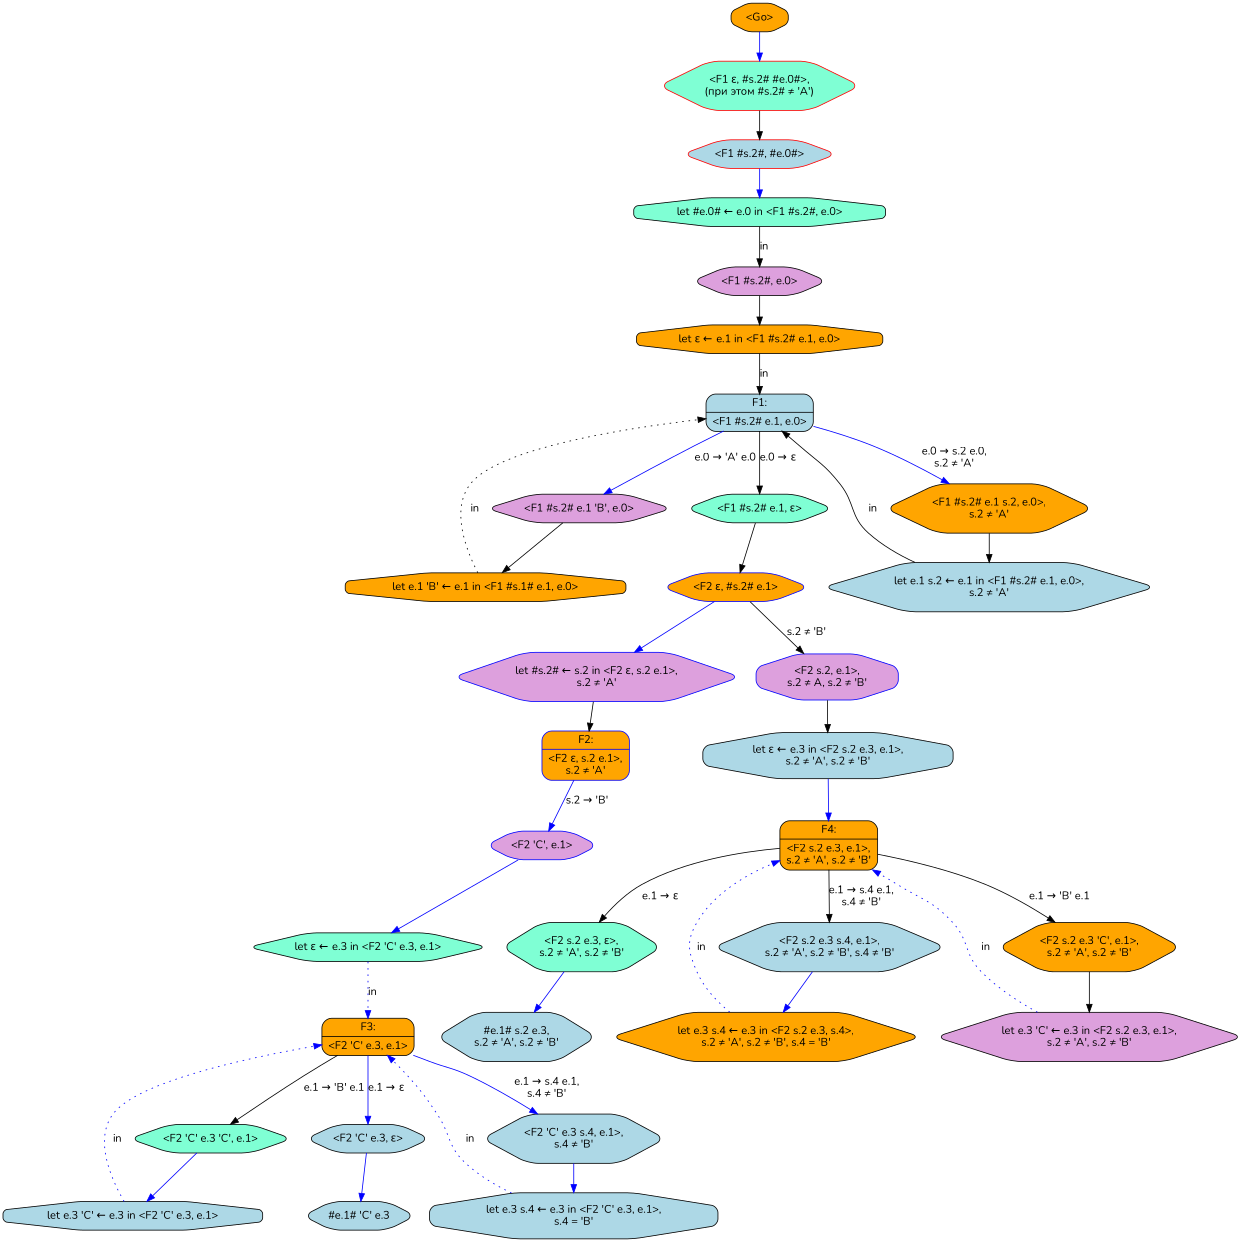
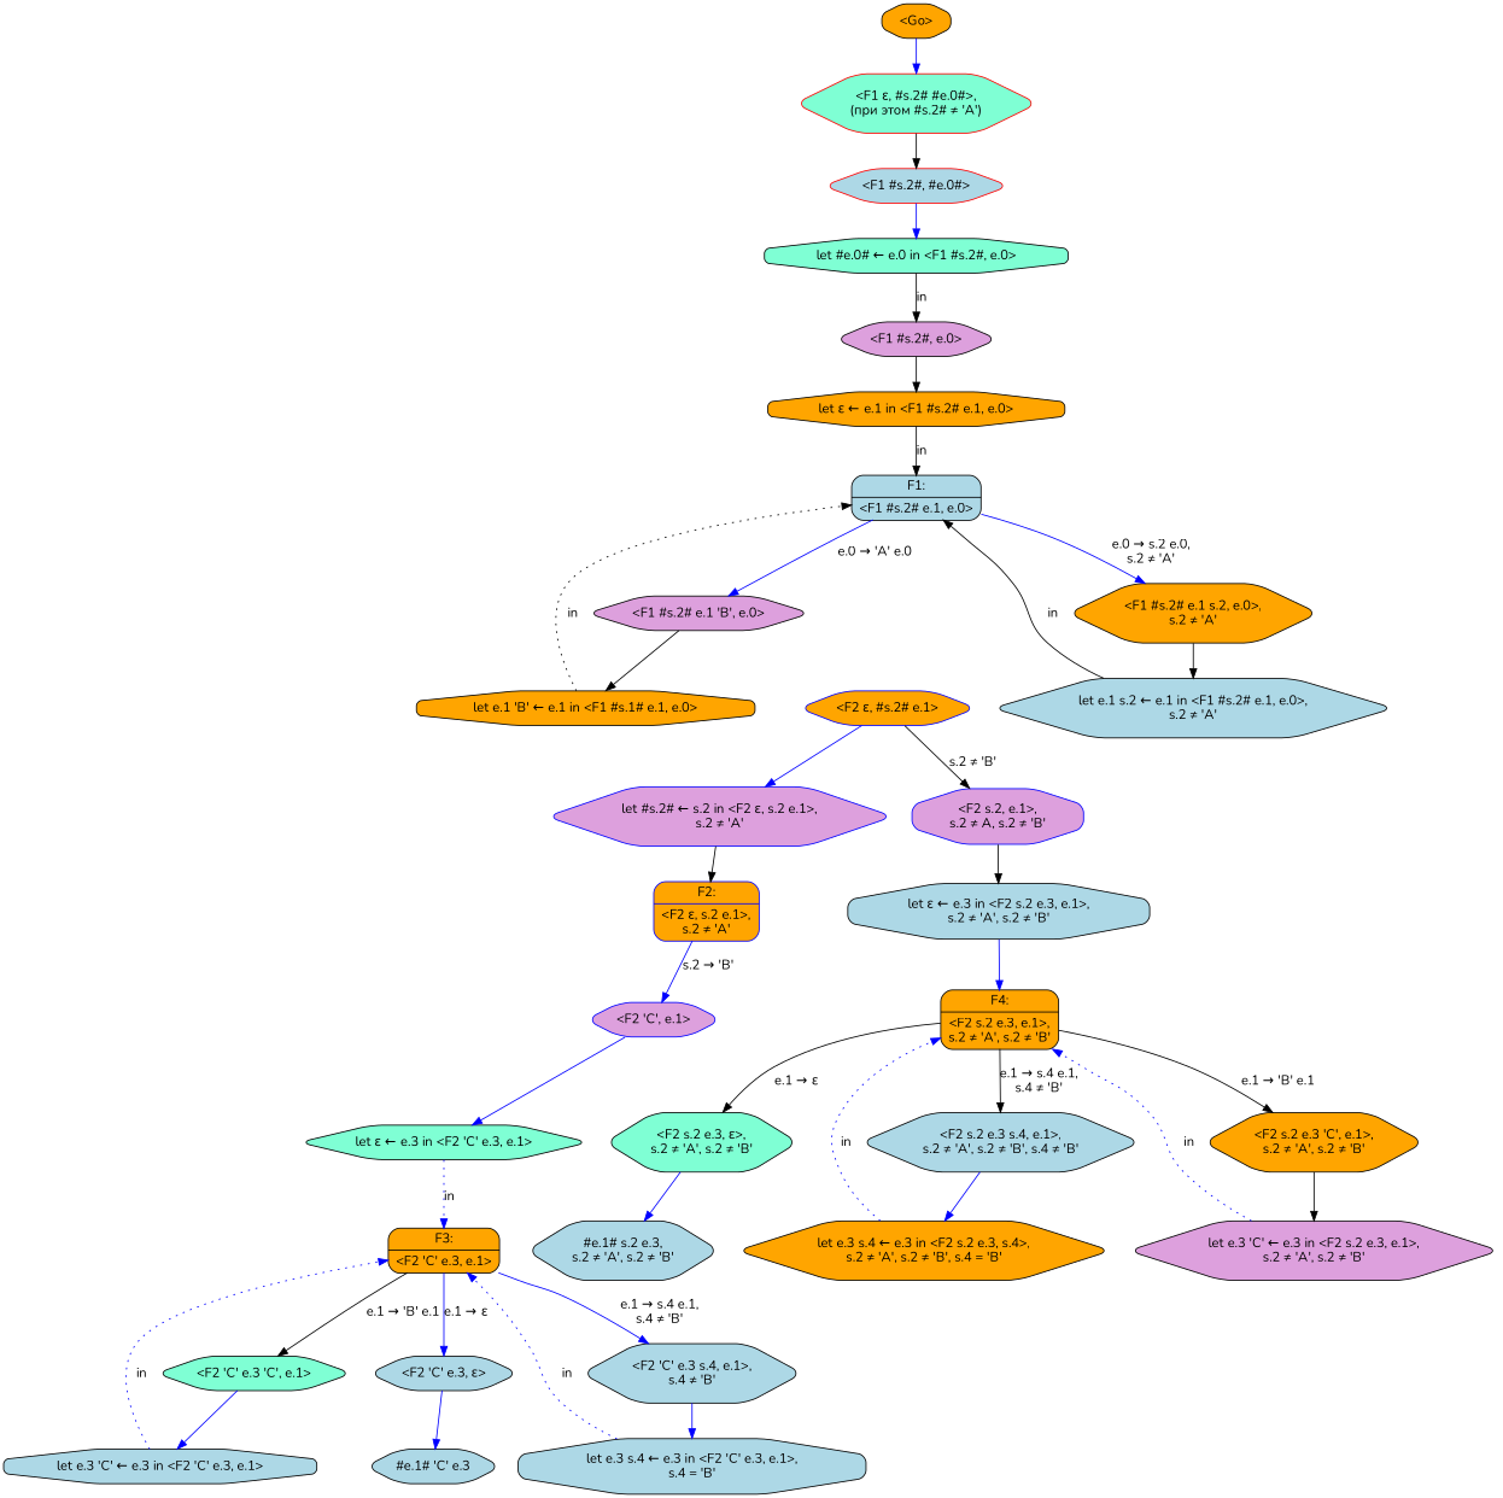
  digraph {
    fontname=Nunito
    node [fillcolor=lightblue fontname=Nunito shape=hexagon style="rounded,filled"]
    edge [color=blue fontname=Nunito]
    n1 [fillcolor=orange label="<Go>" shape=octagon]
    n2 [color=red fillcolor=aquamarine label="<F1 ε, #s.2# #e.0#>,\n(при этом #s.2# ≠ 'A')"]
    n3 [color=red label="<F1 #s.2#, #e.0#>"]
    n4 [fillcolor=aquamarine label="let #e.0# ← e.0 in <F1 #s.2#, e.0>" shape=octagon]
    n5 [fillcolor=plum label="<F1 #s.2#, e.0>"]
    n6 [fillcolor=orange label="let ε ← e.1 in <F1 #s.2# e.1, e.0>" shape=octagon]
    n7 [label="{F1:|\<F1 #s.2# e.1, e.0\>}" shape=record]
    n8 [fillcolor=plum label="<F1 #s.2# e.1 'B', e.0>"]
    n9 [fillcolor=orange label="<F1 #s.2# e.1 s.2, e.0>,\ns.2 ≠ 'A'"]
-   n10 [fillcolor=aquamarine label="<F1 #s.2# e.1, ε>"]
    n11 [fillcolor=orange label="let e.1 'B' ← e.1 in <F1 #s.1# e.1, e.0>" shape=octagon]
    n12 [label="let e.1 s.2 ← e.1 in <F1 #s.2# e.1, e.0>,\ns.2 ≠ 'A'"]
    n13 [color=blue fillcolor=orange label="<F2 ε, #s.2# e.1>"]
    n14 [color=blue fillcolor=plum label="let #s.2# ← s.2 in <F2 ε, s.2 e.1>,\ns.2 ≠ 'A'"]
    n15 [color=blue fillcolor=plum label="<F2 s.2, e.1>,\ns.2 ≠ A, s.2 ≠ 'B'" shape=octagon]
    n16 [color=blue fillcolor=orange label="{F2:|\<F2 ε, s.2 e.1\>,\ns.2 ≠ 'A'}" shape=record]
    n17 [color=blue fillcolor=plum label="<F2 'C', e.1>"]
    n18 [fillcolor=aquamarine label="let ε ← e.3 in <F2 'C' e.3, e.1>"]
    n19 [label="let ε ← e.3 in <F2 s.2 e.3, e.1>,\ns.2 ≠ 'A', s.2 ≠ 'B'" shape=octagon]
    n20 [fillcolor=orange label="{F3:|\<F2 'C' e.3, e.1\>}" shape=record]
    n21 [fillcolor=orange label="{F4:|\<F2 s.2 e.3, e.1\>,\ns.2 ≠ 'A', s.2 ≠ 'B'}" shape=record]
    n22 [fillcolor=aquamarine label="<F2 'C' e.3 'C', e.1>"]
    n23 [label="<F2 'C' e.3 s.4, e.1>,\ns.4 ≠ 'B'"]
    n24 [label="<F2 'C' e.3, ε>"]
    n25 [label="let e.3 'C' ← e.3 in <F2 'C' e.3, e.1>" shape=octagon]
    n26 [label="let e.3 s.4 ← e.3 in <F2 'C' e.3, e.1>,\ns.4 = 'B'" shape=octagon]
    n27 [label="#e.1# 'C' e.3"]
    n28 [fillcolor=orange label="<F2 s.2 e.3 'C', e.1>,\ns.2 ≠ 'A', s.2 ≠ 'B'"]
    n29 [label="<F2 s.2 e.3 s.4, e.1>,\ns.2 ≠ 'A', s.2 ≠ 'B', s.4 ≠ 'B'"]
    n30 [fillcolor=aquamarine label="<F2 s.2 e.3, ε>,\ns.2 ≠ 'A', s.2 ≠ 'B'"]
    n31 [fillcolor=plum label="let e.3 'C' ← e.3 in <F2 s.2 e.3, e.1>,\ns.2 ≠ 'A', s.2 ≠ 'B'"]
    n32 [fillcolor=orange label="let e.3 s.4 ← e.3 in <F2 s.2 e.3, s.4>,\ns.2 ≠ 'A', s.2 ≠ 'B', s.4 = 'B'"]
    n33 [label="#e.1# s.2 e.3,\ns.2 ≠ 'A', s.2 ≠ 'B'"]
    n1 -> n2
    n2 -> n3 [color=black]
    n3 -> n4
    n4 -> n5 [color=black label=in]
    n5 -> n6 [color=black]
    n6 -> n7 [color=black label=in]
    n7 -> n8 [label="e.0 → 'A' e.0"]
    n7 -> n9 [label="e.0 → s.2 e.0,\ns.2 ≠ 'A'"]
-   n7 -> n10 [color=black label="e.0 → ε"]
    n8 -> n11 [color=black]
    n9 -> n12 [color=black]
-   n10 -> n13 [color=black]
    n11 -> n7 [color=black label=in style=dotted]
    n12 -> n7 [color=black label=in]
    n13 -> n14
    n13 -> n15 [color=black label="s.2 ≠ 'B'"]
    n14 -> n16 [color=black]
    n15 -> n19 [color=black]
    n16 -> n17 [label="s.2 → 'B'"]
    n17 -> n18
    n18 -> n20 [label=in style=dotted]
    n19 -> n21
    n20 -> n22 [color=black label="e.1 → 'B' e.1"]
    n20 -> n23 [label="e.1 → s.4 e.1,\ns.4 ≠ 'B'"]
    n20 -> n24 [label="e.1 → ε"]
    n21 -> n28 [color=black label="e.1 → 'B' e.1"]
    n21 -> n29 [color=black label="e.1 → s.4 e.1,\ns.4 ≠ 'B'"]
    n21 -> n30 [color=black label="e.1 → ε"]
    n22 -> n25
    n23 -> n26
    n24 -> n27
    n25 -> n20 [label=in style=dotted]
    n26 -> n20 [label=in style=dotted]
    n28 -> n31 [color=black]
    n29 -> n32
    n30 -> n33
    n31 -> n21 [label=in style=dotted]
    n32 -> n21 [label=in style=dotted]
  }
